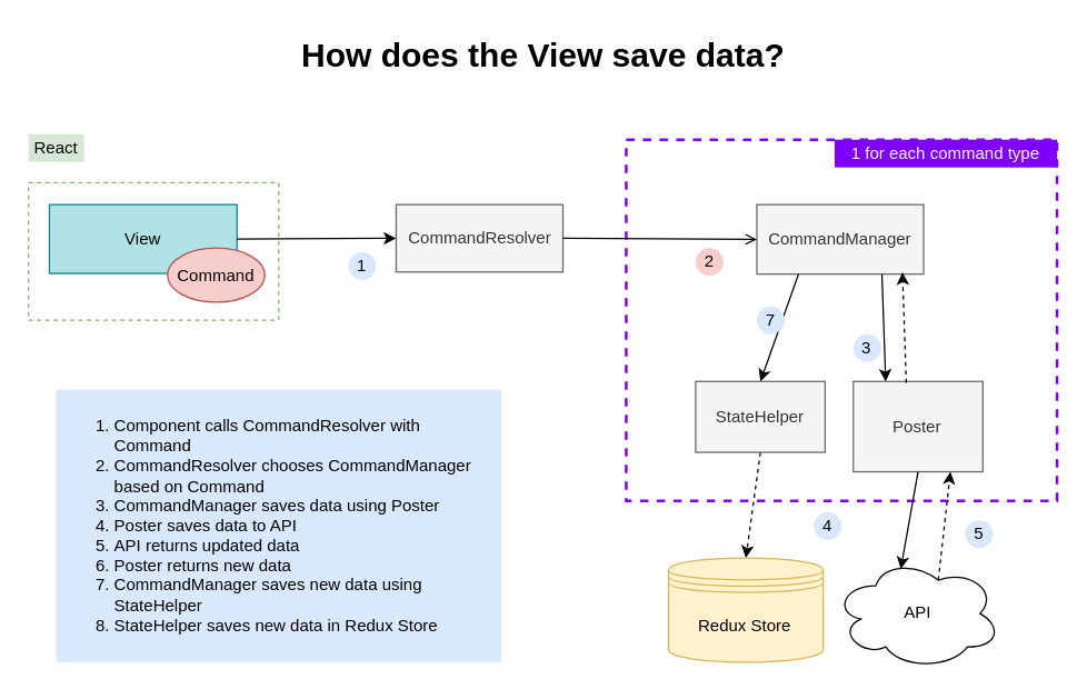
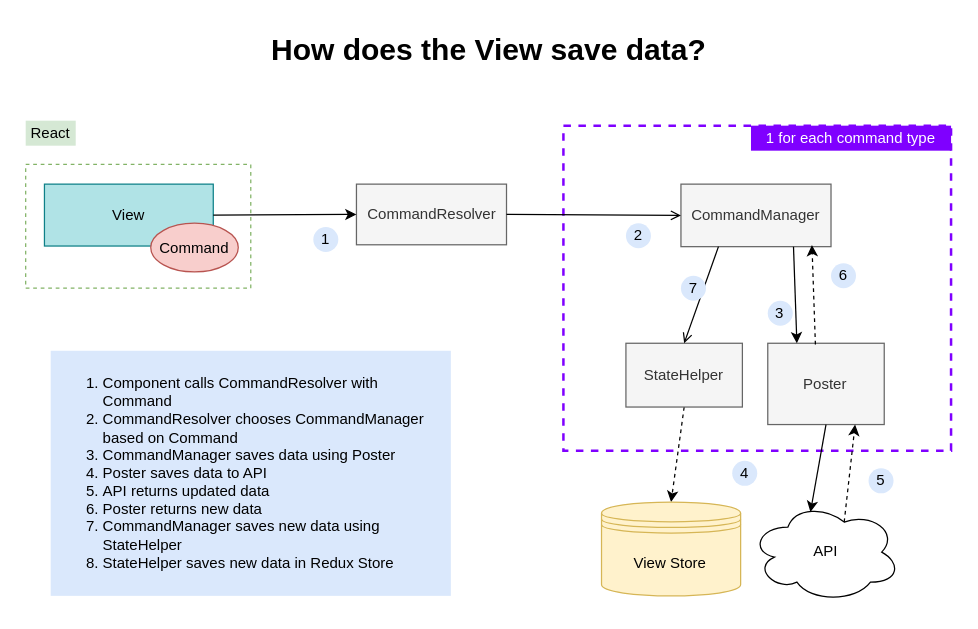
  <mxCell id="0" />
  <mxCell id="1" parent="0" />
  <mxCell id="2" value="" style="rounded=0;whiteSpace=wrap;html=1;fontColor=#FFFFFF;strokeWidth=2;dashed=1;strokeColor=#7F00FF;fillColor=none;" parent="1" vertex="1"><mxGeometry x="450.01" y="100" width="309.99" height="260" as="geometry" /></mxCell>
  <mxCell id="3" value="" style="rounded=0;whiteSpace=wrap;html=1;strokeColor=#82b366;strokeWidth=1;fillColor=none;dashed=1;" parent="1" vertex="1"><mxGeometry x="20" y="131" width="180" height="99" as="geometry" /></mxCell>
  <mxCell id="4" value="CommandResolver" style="rounded=0;whiteSpace=wrap;html=1;fillColor=#f5f5f5;strokeColor=#666666;fontColor=#333333;" parent="1" vertex="1"><mxGeometry x="284.5" y="146.75" width="120" height="48.5" as="geometry" /></mxCell>
  <mxCell id="5" value="CommandManager" style="whiteSpace=wrap;html=1;rounded=0;fillColor=#f5f5f5;strokeColor=#666666;fontColor=#333333;" parent="1" vertex="1"><mxGeometry x="544" y="146.75" width="120" height="50" as="geometry" /></mxCell>
  <mxCell id="6" value="View" style="rounded=0;whiteSpace=wrap;html=1;fillColor=#b0e3e6;strokeColor=#0e8088;" parent="1" vertex="1"><mxGeometry x="35" y="146.75" width="135" height="49.5" as="geometry" /></mxCell>
  <mxCell id="7" value="1" style="ellipse;whiteSpace=wrap;html=1;aspect=fixed;strokeWidth=2;fillColor=#dae8fc;strokeColor=none;" parent="1" vertex="1"><mxGeometry x="250" y="181" width="20" height="20" as="geometry" /></mxCell>
  <mxCell id="8" value="" style="endArrow=classic;html=1;exitX=0.5;exitY=1;exitDx=0;exitDy=0;entryX=0.5;entryY=0;entryDx=0;entryDy=0;dashed=1;" parent="1" source="9" target="13" edge="1"><mxGeometry width="50" height="50" relative="1" as="geometry"><mxPoint x="330" y="382.5" as="sourcePoint" /><mxPoint x="345" y="650" as="targetPoint" /></mxGeometry></mxCell>
  <mxCell id="9" value="&lt;font style=&quot;font-size: 12px&quot;&gt;StateHelper&lt;/font&gt;" style="whiteSpace=wrap;html=1;rounded=0;fillColor=#f5f5f5;strokeColor=#666666;fontColor=#333333;" parent="1" vertex="1"><mxGeometry x="500" y="274" width="93.13" height="51" as="geometry" /></mxCell>
  <mxCell id="10" value="" style="endArrow=open;html=1;exitX=1;exitY=0.5;exitDx=0;exitDy=0;entryX=0;entryY=0.5;entryDx=0;entryDy=0;" parent="1" source="4" target="5" edge="1"><mxGeometry width="50" height="50" relative="1" as="geometry"><mxPoint x="600" y="155" as="sourcePoint" /><mxPoint x="467.5" y="155" as="targetPoint" /></mxGeometry></mxCell>
  <mxCell id="11" value="" style="endArrow=classic;html=1;exitX=1;exitY=0.5;exitDx=0;exitDy=0;entryX=0;entryY=0.5;entryDx=0;entryDy=0;" parent="1" source="6" target="4" edge="1"><mxGeometry width="50" height="50" relative="1" as="geometry"><mxPoint x="230" y="180" as="sourcePoint" /><mxPoint x="290" y="178" as="targetPoint" /></mxGeometry></mxCell>
  <mxCell id="12" value="&lt;font color=&quot;#000000&quot;&gt;How does the View save data?&lt;/font&gt;" style="text;strokeColor=none;fillColor=none;html=1;fontSize=24;fontStyle=1;verticalAlign=middle;align=center;fontColor=#FFFFFF;" parent="1" vertex="1"><mxGeometry x="81" y="20" width="618" height="40" as="geometry" /></mxCell>
- <mxCell id="13" value="&lt;font style=&quot;line-height: 120% ; font-size: 12px&quot;&gt;Redux Store&lt;/font&gt;" style="shape=datastore;whiteSpace=wrap;html=1;strokeWidth=1;fillColor=#fff2cc;strokeColor=#d6b656;" parent="1" vertex="1"><mxGeometry x="480.48" y="401" width="111.25" height="75" as="geometry" /></mxCell>
- <mxCell id="14" value="" style="endArrow=classic;html=1;exitX=0.25;exitY=1;exitDx=0;exitDy=0;entryX=0.5;entryY=0;entryDx=0;entryDy=0;" parent="1" source="5" target="9" edge="1"><mxGeometry width="50" height="50" relative="1" as="geometry"><mxPoint x="663.5" y="393" as="sourcePoint" /><mxPoint x="604" y="280" as="targetPoint" /></mxGeometry></mxCell>
+ <mxCell id="13" value="&lt;font style=&quot;line-height: 120% ; font-size: 12px&quot;&gt;View Store&lt;/font&gt;" style="shape=datastore;whiteSpace=wrap;html=1;strokeWidth=1;fillColor=#fff2cc;strokeColor=#d6b656;" parent="1" vertex="1"><mxGeometry x="480.48" y="401" width="111.25" height="75" as="geometry" /></mxCell>
+ <mxCell id="14" value="" style="endArrow=open;html=1;exitX=0.25;exitY=1;exitDx=0;exitDy=0;entryX=0.5;entryY=0;entryDx=0;entryDy=0;" parent="1" source="5" target="9" edge="1"><mxGeometry width="50" height="50" relative="1" as="geometry"><mxPoint x="663.5" y="393" as="sourcePoint" /><mxPoint x="604" y="280" as="targetPoint" /></mxGeometry></mxCell>
  <mxCell id="15" value="1 for each command type" style="text;html=1;strokeColor=none;align=center;verticalAlign=middle;whiteSpace=wrap;rounded=0;dashed=1;fontColor=#FFFFFF;fillColor=#7F00FF;" parent="1" vertex="1"><mxGeometry x="600" y="100" width="160" height="20" as="geometry" /></mxCell>
  <mxCell id="16" value="&lt;ol&gt;&lt;li&gt;Component calls CommandResolver with Command&lt;/li&gt;&lt;li&gt;CommandResolver chooses CommandManager based on Command&lt;/li&gt;&lt;li&gt;CommandManager saves data using Poster&lt;/li&gt;&lt;li&gt;Poster saves data to API&lt;/li&gt;&lt;li&gt;API returns updated data&lt;/li&gt;&lt;li&gt;Poster returns new data&lt;/li&gt;&lt;li&gt;CommandManager saves new data using StateHelper&lt;/li&gt;&lt;li&gt;StateHelper saves new data in Redux Store&lt;/li&gt;&lt;/ol&gt;" style="text;html=1;whiteSpace=wrap;verticalAlign=middle;overflow=hidden;strokeWidth=2;align=left;fillColor=#dae8fc;dashed=1;dashPattern=1 1;" parent="1" vertex="1"><mxGeometry x="40" y="280" width="320" height="196" as="geometry" /></mxCell>
  <mxCell id="17" value="3" style="ellipse;whiteSpace=wrap;html=1;aspect=fixed;strokeWidth=2;fillColor=#dae8fc;strokeColor=none;" parent="1" vertex="1"><mxGeometry x="613.43" y="240" width="20" height="20" as="geometry" /></mxCell>
- <mxCell id="18" value="2" style="ellipse;whiteSpace=wrap;html=1;aspect=fixed;strokeWidth=2;fillColor=#f8cecc;strokeColor=none;" parent="1" vertex="1"><mxGeometry x="500" y="178" width="20" height="20" as="geometry" /></mxCell>
+ <mxCell id="18" value="2" style="ellipse;whiteSpace=wrap;html=1;aspect=fixed;strokeWidth=2;fillColor=#dae8fc;strokeColor=none;" parent="1" vertex="1"><mxGeometry x="500" y="178" width="20" height="20" as="geometry" /></mxCell>
+ <mxCell id="19" value="6" style="ellipse;whiteSpace=wrap;html=1;aspect=fixed;strokeWidth=2;fillColor=#dae8fc;strokeColor=none;" parent="1" vertex="1"><mxGeometry x="664" y="210" width="20" height="20" as="geometry" /></mxCell>
  <mxCell id="20" value="Command" style="ellipse;whiteSpace=wrap;html=1;strokeColor=#b85450;strokeWidth=1;fillColor=#f8cecc;" parent="1" vertex="1"><mxGeometry x="120" y="178" width="70" height="39" as="geometry" /></mxCell>
  <mxCell id="21" value="React" style="text;html=1;fillColor=#d5e8d4;align=center;verticalAlign=middle;whiteSpace=wrap;rounded=0;dashed=1;" parent="1" vertex="1"><mxGeometry x="20" y="96" width="40" height="20" as="geometry" /></mxCell>
  <mxCell id="22" value="&lt;font style=&quot;font-size: 12px&quot;&gt;Poster&lt;/font&gt;" style="whiteSpace=wrap;html=1;rounded=0;fillColor=#f5f5f5;strokeColor=#666666;fontColor=#333333;" parent="1" vertex="1"><mxGeometry x="613.43" y="274" width="93.13" height="65" as="geometry" /></mxCell>
  <mxCell id="23" value="API" style="ellipse;shape=cloud;whiteSpace=wrap;html=1;" parent="1" vertex="1"><mxGeometry x="599.54" y="401" width="120" height="80" as="geometry" /></mxCell>
  <mxCell id="24" value="" style="endArrow=classic;html=1;exitX=0.75;exitY=1;exitDx=0;exitDy=0;entryX=0.25;entryY=0;entryDx=0;entryDy=0;" parent="1" source="5" target="22" edge="1"><mxGeometry width="50" height="50" relative="1" as="geometry"><mxPoint x="614" y="206.75" as="sourcePoint" /><mxPoint x="576.565" y="284" as="targetPoint" /></mxGeometry></mxCell>
  <mxCell id="25" value="" style="endArrow=classic;html=1;exitX=0.5;exitY=1;exitDx=0;exitDy=0;entryX=0.4;entryY=0.1;entryDx=0;entryDy=0;entryPerimeter=0;" parent="1" source="22" target="23" edge="1"><mxGeometry width="50" height="50" relative="1" as="geometry"><mxPoint x="644" y="206.75" as="sourcePoint" /><mxPoint x="720.565" y="284" as="targetPoint" /></mxGeometry></mxCell>
  <mxCell id="26" value="" style="endArrow=classic;html=1;entryX=0.75;entryY=1;entryDx=0;entryDy=0;dashed=1;exitX=0.625;exitY=0.2;exitDx=0;exitDy=0;exitPerimeter=0;" parent="1" source="23" target="22" edge="1"><mxGeometry width="50" height="50" relative="1" as="geometry"><mxPoint x="816" y="312" as="sourcePoint" /><mxPoint x="629.96" y="207" as="targetPoint" /></mxGeometry></mxCell>
  <mxCell id="27" value="" style="endArrow=classic;html=1;entryX=0.873;entryY=0.974;entryDx=0;entryDy=0;exitX=0.409;exitY=0.015;exitDx=0;exitDy=0;dashed=1;entryPerimeter=0;exitPerimeter=0;" parent="1" source="22" target="5" edge="1"><mxGeometry width="50" height="50" relative="1" as="geometry"><mxPoint x="825.6" y="321.6" as="sourcePoint" /><mxPoint x="754.7" y="322.25" as="targetPoint" /></mxGeometry></mxCell>
  <mxCell id="28" value="4" style="ellipse;whiteSpace=wrap;html=1;aspect=fixed;strokeWidth=2;fillColor=#dae8fc;strokeColor=none;" parent="1" vertex="1"><mxGeometry x="585" y="368" width="20" height="20" as="geometry" /></mxCell>
  <mxCell id="29" value="5" style="ellipse;whiteSpace=wrap;html=1;aspect=fixed;strokeWidth=2;fillColor=#dae8fc;strokeColor=none;" parent="1" vertex="1"><mxGeometry x="694" y="374" width="20" height="20" as="geometry" /></mxCell>
  <mxCell id="30" value="7" style="ellipse;whiteSpace=wrap;html=1;aspect=fixed;strokeWidth=2;fillColor=#dae8fc;strokeColor=none;" parent="1" vertex="1"><mxGeometry x="544" y="220" width="20" height="20" as="geometry" /></mxCell>
